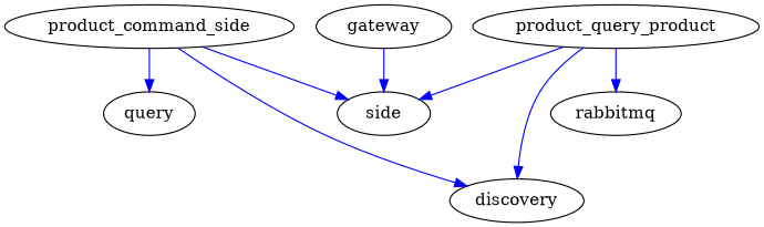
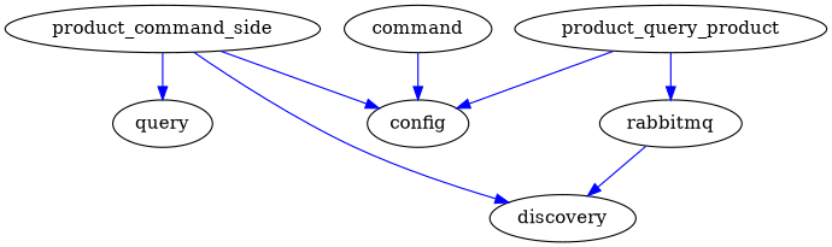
  digraph {
    edge [color=blue]
-   gateway
-   config [label=side]
+   gateway [label=command]
+   config
    product_command_side
    discovery
    n5 [label=query]
    n6 [label=product_query_product]
    rabbitmq
    gateway -> config
    product_command_side -> config
    product_command_side -> discovery
    product_command_side -> n5
    n6 -> config
-   n6 -> discovery
+   rabbitmq -> discovery
    n6 -> rabbitmq
  }
